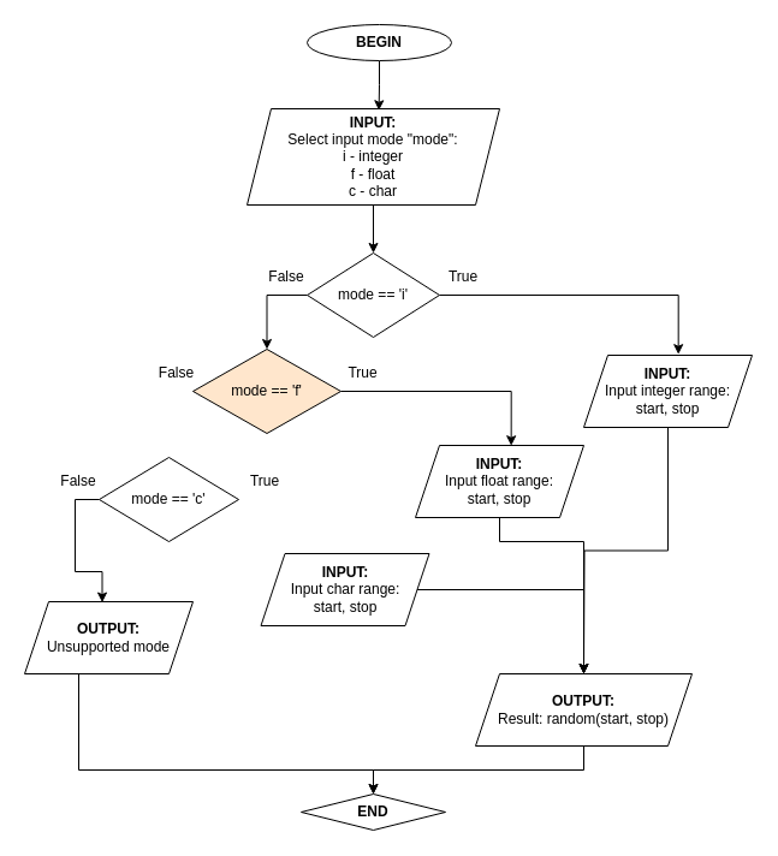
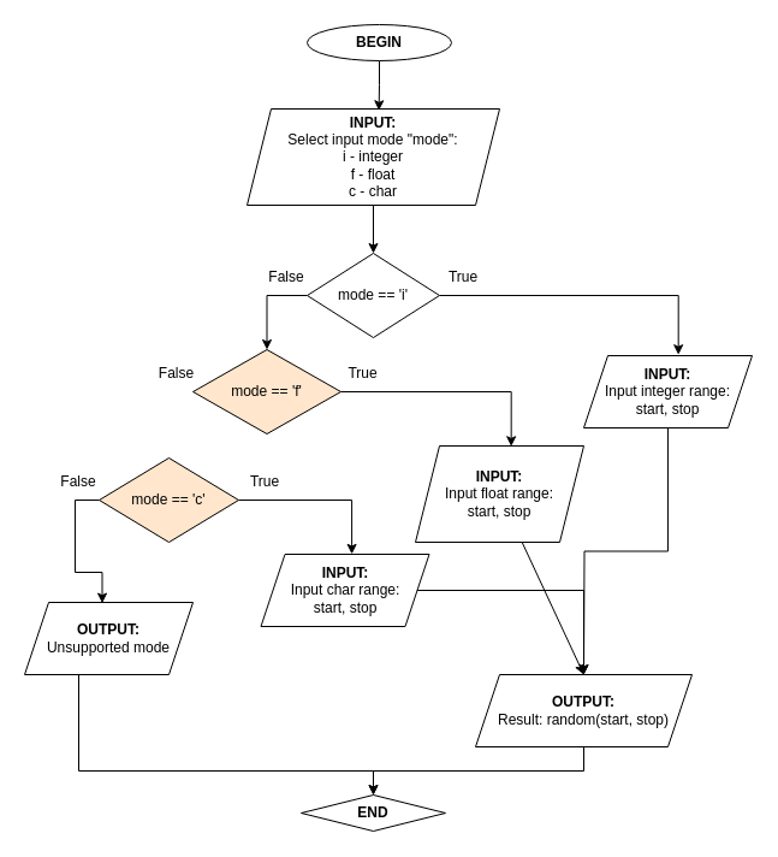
  <mxCell id="0" />
  <mxCell id="1" parent="0" />
  <mxCell id="2" style="edgeStyle=orthogonalEdgeStyle;rounded=0;orthogonalLoop=1;jettySize=auto;html=1;exitX=0.5;exitY=1;exitDx=0;exitDy=0;entryX=0.522;entryY=0.016;entryDx=0;entryDy=0;entryPerimeter=0;" edge="1" parent="1" source="3" target="5"><mxGeometry relative="1" as="geometry" /></mxCell>
  <mxCell id="3" value="&lt;b&gt;BEGIN&lt;/b&gt;" style="ellipse;whiteSpace=wrap;html=1;" vertex="1" parent="1"><mxGeometry x="255" y="20" width="120" height="30" as="geometry" /></mxCell>
  <mxCell id="4" style="edgeStyle=orthogonalEdgeStyle;rounded=0;orthogonalLoop=1;jettySize=auto;html=1;exitX=0.5;exitY=1;exitDx=0;exitDy=0;entryX=0.5;entryY=0;entryDx=0;entryDy=0;" edge="1" parent="1" source="5" target="8"><mxGeometry relative="1" as="geometry" /></mxCell>
  <mxCell id="5" value="&lt;b&gt;INPUT&lt;/b&gt;&lt;b&gt;:&lt;/b&gt;&lt;br&gt;Select input mode &quot;mode&quot;:&lt;br&gt;i - integer&lt;br&gt;f - float&lt;br&gt;c - char" style="shape=parallelogram;perimeter=parallelogramPerimeter;whiteSpace=wrap;html=1;fixedSize=1;" vertex="1" parent="1"><mxGeometry x="205" y="90" width="210" height="80" as="geometry" /></mxCell>
  <mxCell id="6" style="edgeStyle=orthogonalEdgeStyle;rounded=0;orthogonalLoop=1;jettySize=auto;html=1;exitX=0;exitY=0.5;exitDx=0;exitDy=0;entryX=0.5;entryY=0;entryDx=0;entryDy=0;" edge="1" parent="1" source="8" target="12"><mxGeometry relative="1" as="geometry" /></mxCell>
  <mxCell id="7" style="edgeStyle=orthogonalEdgeStyle;rounded=0;orthogonalLoop=1;jettySize=auto;html=1;entryX=0.562;entryY=-0.013;entryDx=0;entryDy=0;entryPerimeter=0;" edge="1" parent="1" source="8" target="23"><mxGeometry relative="1" as="geometry" /></mxCell>
  <mxCell id="8" value="mode == 'i'" style="rhombus;whiteSpace=wrap;html=1;" vertex="1" parent="1"><mxGeometry x="255" y="210" width="110" height="70" as="geometry" /></mxCell>
  <mxCell id="9" value="False" style="text;html=1;strokeColor=none;fillColor=none;align=center;verticalAlign=middle;whiteSpace=wrap;rounded=0;" vertex="1" parent="1"><mxGeometry x="218" y="220" width="40" height="20" as="geometry" /></mxCell>
  <mxCell id="10" value="True" style="text;html=1;strokeColor=none;fillColor=none;align=center;verticalAlign=middle;whiteSpace=wrap;rounded=0;" vertex="1" parent="1"><mxGeometry x="365" y="220" width="40" height="20" as="geometry" /></mxCell>
  <mxCell id="11" style="edgeStyle=orthogonalEdgeStyle;rounded=0;orthogonalLoop=1;jettySize=auto;html=1;entryX=0.569;entryY=0.004;entryDx=0;entryDy=0;entryPerimeter=0;" edge="1" parent="1" source="12" target="25"><mxGeometry relative="1" as="geometry" /></mxCell>
  <mxCell id="12" value="mode == 'f'" style="rhombus;whiteSpace=wrap;html=1;fillColor=#ffe6cc;" vertex="1" parent="1"><mxGeometry x="160" y="290" width="123" height="70" as="geometry" /></mxCell>
  <mxCell id="13" value="False" style="text;html=1;strokeColor=none;fillColor=none;align=center;verticalAlign=middle;whiteSpace=wrap;rounded=0;" vertex="1" parent="1"><mxGeometry x="120" y="300" width="53" height="20" as="geometry" /></mxCell>
  <mxCell id="14" value="True" style="text;html=1;strokeColor=none;fillColor=none;align=center;verticalAlign=middle;whiteSpace=wrap;rounded=0;" vertex="1" parent="1"><mxGeometry x="275" y="300" width="53" height="20" as="geometry" /></mxCell>
  <mxCell id="15" style="edgeStyle=orthogonalEdgeStyle;rounded=0;orthogonalLoop=1;jettySize=auto;html=1;exitX=0;exitY=0.5;exitDx=0;exitDy=0;entryX=0.461;entryY=0.01;entryDx=0;entryDy=0;entryPerimeter=0;" edge="1" parent="1" source="17" target="21"><mxGeometry relative="1" as="geometry" /></mxCell>
- <mxCell id="17" value="mode == 'c'" style="rhombus;whiteSpace=wrap;html=1;" vertex="1" parent="1"><mxGeometry x="82" y="380" width="116" height="70" as="geometry" /></mxCell>
+ <mxCell id="16" style="edgeStyle=orthogonalEdgeStyle;rounded=0;orthogonalLoop=1;jettySize=auto;html=1;entryX=0.54;entryY=-0.002;entryDx=0;entryDy=0;entryPerimeter=0;" edge="1" parent="1" source="17" target="27"><mxGeometry relative="1" as="geometry" /></mxCell>
+ <mxCell id="17" value="mode == 'c'" style="rhombus;whiteSpace=wrap;html=1;fillColor=#ffe6cc;" vertex="1" parent="1"><mxGeometry x="82" y="380" width="116" height="70" as="geometry" /></mxCell>
  <mxCell id="18" value="False" style="text;html=1;strokeColor=none;fillColor=none;align=center;verticalAlign=middle;whiteSpace=wrap;rounded=0;" vertex="1" parent="1"><mxGeometry x="42" y="390" width="46" height="20" as="geometry" /></mxCell>
  <mxCell id="19" value="True" style="text;html=1;strokeColor=none;fillColor=none;align=center;verticalAlign=middle;whiteSpace=wrap;rounded=0;" vertex="1" parent="1"><mxGeometry x="197" y="390" width="46" height="20" as="geometry" /></mxCell>
  <mxCell id="20" style="edgeStyle=orthogonalEdgeStyle;rounded=0;orthogonalLoop=1;jettySize=auto;html=1;entryX=0.5;entryY=0;entryDx=0;entryDy=0;" edge="1" parent="1" source="21" target="30"><mxGeometry relative="1" as="geometry"><Array as="points"><mxPoint x="65" y="640" /><mxPoint x="310" y="640" /></Array></mxGeometry></mxCell>
  <mxCell id="21" value="&lt;b&gt;OUTPUT:&lt;/b&gt;&lt;br&gt;Unsupported mode" style="shape=parallelogram;perimeter=parallelogramPerimeter;whiteSpace=wrap;html=1;fixedSize=1;" vertex="1" parent="1"><mxGeometry x="20" y="500" width="140" height="60" as="geometry" /></mxCell>
  <mxCell id="22" style="edgeStyle=orthogonalEdgeStyle;rounded=0;orthogonalLoop=1;jettySize=auto;html=1;exitX=0.5;exitY=1;exitDx=0;exitDy=0;" edge="1" parent="1" source="23"><mxGeometry relative="1" as="geometry"><mxPoint x="485" y="560" as="targetPoint" /></mxGeometry></mxCell>
  <mxCell id="23" value="&lt;b&gt;INPUT:&lt;/b&gt;&lt;br&gt;Input integer range:&lt;br&gt;start, stop" style="shape=parallelogram;perimeter=parallelogramPerimeter;whiteSpace=wrap;html=1;fixedSize=1;" vertex="1" parent="1"><mxGeometry x="485" y="295" width="140" height="60" as="geometry" /></mxCell>
  <mxCell id="24" style="edgeStyle=orthogonalEdgeStyle;rounded=0;orthogonalLoop=1;jettySize=auto;html=1;" edge="1" parent="1" source="25"><mxGeometry relative="1" as="geometry"><mxPoint x="485" y="560" as="targetPoint" /><Array as="points"><mxPoint x="415" y="450" /><mxPoint x="485" y="450" /></Array></mxGeometry></mxCell>
- <mxCell id="25" value="&lt;b&gt;INPUT:&lt;/b&gt;&lt;br&gt;Input float range:&lt;br&gt;start, stop" style="shape=parallelogram;perimeter=parallelogramPerimeter;whiteSpace=wrap;html=1;fixedSize=1;" vertex="1" parent="1"><mxGeometry x="345" y="370" width="140" height="60" as="geometry" /></mxCell>
+ <mxCell id="25" value="&lt;b&gt;INPUT:&lt;/b&gt;&lt;br&gt;Input float range:&lt;br&gt;start, stop" style="shape=parallelogram;perimeter=parallelogramPerimeter;whiteSpace=wrap;html=1;fixedSize=1;" vertex="1" parent="1"><mxGeometry x="345" y="370" width="140" height="80" as="geometry" /></mxCell>
  <mxCell id="26" style="edgeStyle=orthogonalEdgeStyle;rounded=0;orthogonalLoop=1;jettySize=auto;html=1;entryX=0.5;entryY=0;entryDx=0;entryDy=0;" edge="1" parent="1" source="27" target="29"><mxGeometry relative="1" as="geometry" /></mxCell>
  <mxCell id="27" value="&lt;b&gt;INPUT:&lt;/b&gt;&lt;br&gt;Input char range:&lt;br&gt;start, stop" style="shape=parallelogram;perimeter=parallelogramPerimeter;whiteSpace=wrap;html=1;fixedSize=1;" vertex="1" parent="1"><mxGeometry x="216.5" y="460" width="140" height="60" as="geometry" /></mxCell>
  <mxCell id="28" style="edgeStyle=orthogonalEdgeStyle;rounded=0;orthogonalLoop=1;jettySize=auto;html=1;" edge="1" parent="1" source="29" target="30"><mxGeometry relative="1" as="geometry"><Array as="points"><mxPoint x="485" y="640" /><mxPoint x="310" y="640" /></Array></mxGeometry></mxCell>
  <mxCell id="29" value="&lt;b&gt;OUTPUT:&lt;/b&gt;&lt;br&gt;Result: random(start, stop)" style="shape=parallelogram;perimeter=parallelogramPerimeter;whiteSpace=wrap;html=1;fixedSize=1;" vertex="1" parent="1"><mxGeometry x="395" y="560" width="180" height="60" as="geometry" /></mxCell>
  <mxCell id="30" value="&lt;b&gt;END&lt;/b&gt;" style="rhombus;whiteSpace=wrap;html=1;" vertex="1" parent="1"><mxGeometry x="250" y="660" width="120" height="30" as="geometry" /></mxCell>
